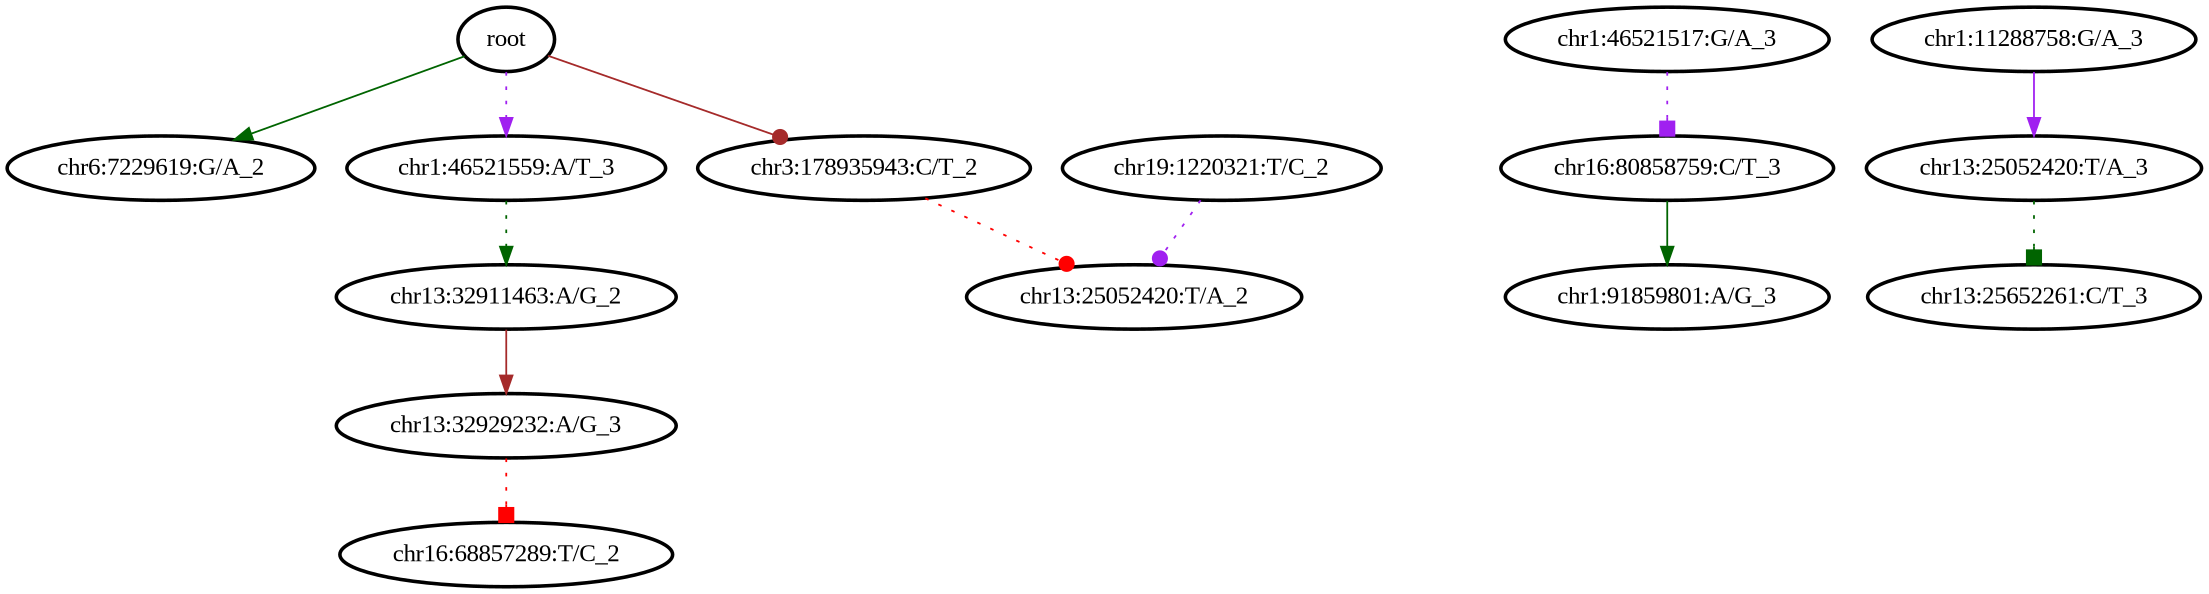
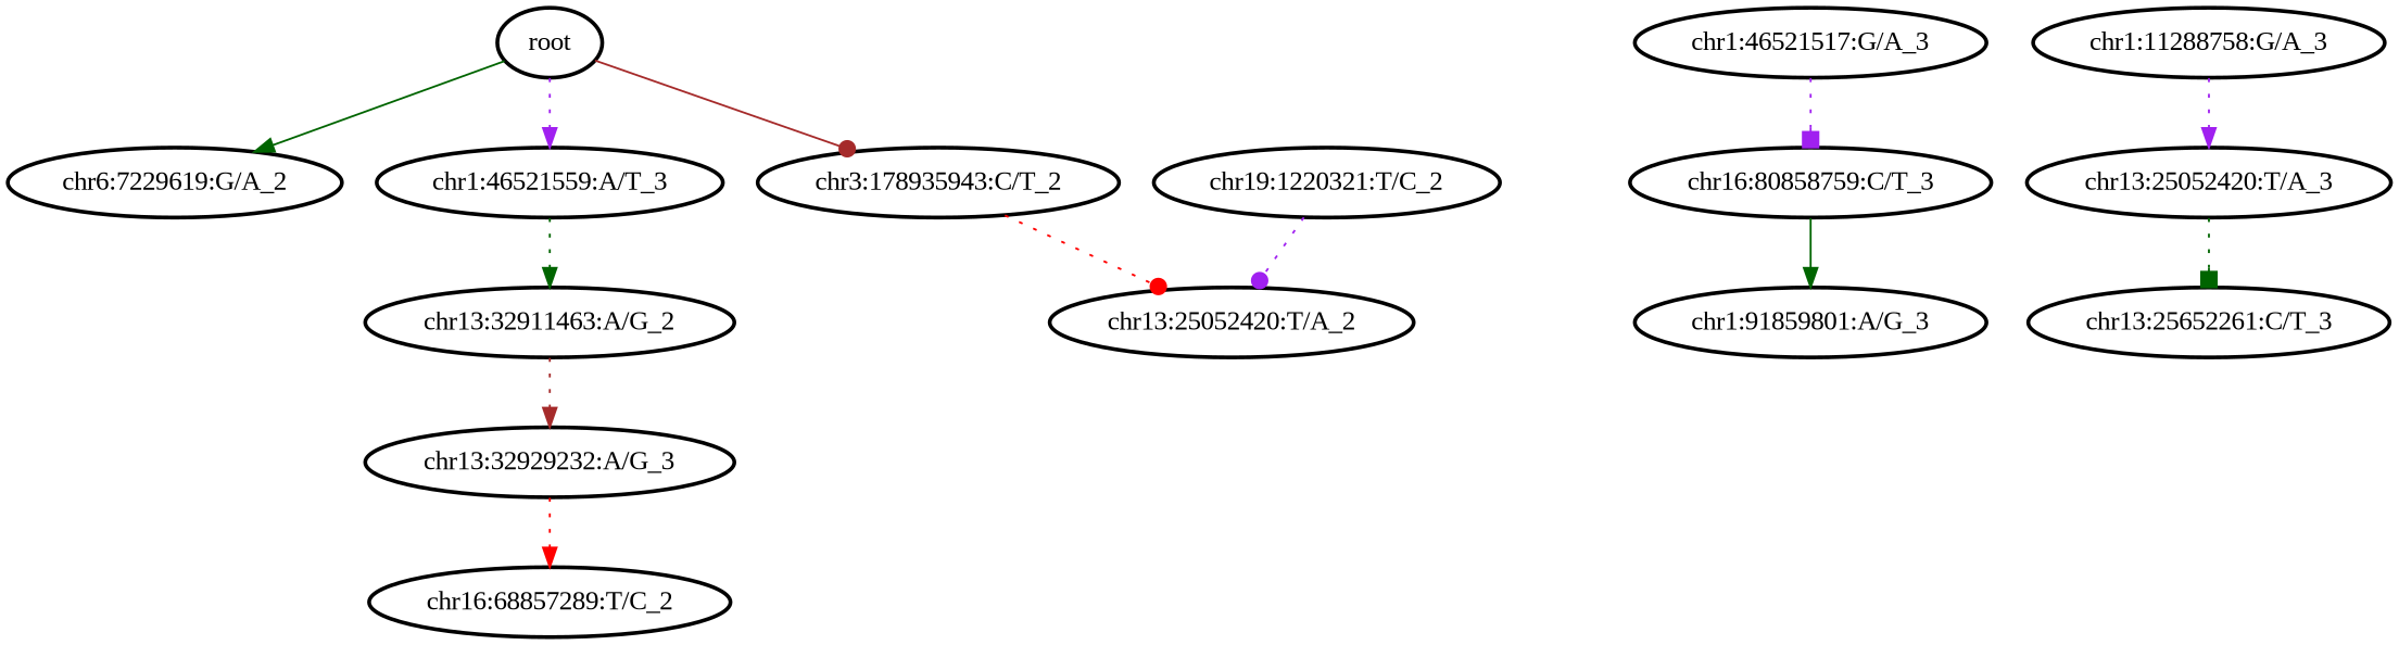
  digraph {
    fontname="Liberation Serif"
    rankdir=TB
    node [fontname="Liberation Serif" style=bold]
    edge [arrowhead=normal color=darkgreen fontname="Liberation Serif" style=dotted]
    n1 [label=root]
    n2 [label="chr6:7229619:G/A_2"]
    n3 [label="chr1:46521559:A/T_3"]
    n4 [label="chr3:178935943:C/T_2"]
    n5 [label="chr13:32911463:A/G_2"]
    n6 [label="chr13:25052420:T/A_2"]
    n7 [label="chr13:32929232:A/G_3"]
    n8 [label="chr16:68857289:T/C_2"]
    n9 [label="chr1:46521517:G/A_3"]
    n10 [label="chr16:80858759:C/T_3"]
    n11 [label="chr1:91859801:A/G_3"]
    n12 [label="chr1:11288758:G/A_3"]
    n13 [label="chr13:25052420:T/A_3"]
    n14 [label="chr13:25652261:C/T_3"]
    n15 [label="chr19:1220321:T/C_2"]
    n1 -> n2 [style=solid]
    n1 -> n3 [color=purple]
    n1 -> n4 [arrowhead=dot color=brown style=solid]
    n3 -> n5
    n4 -> n6 [arrowhead=dot color=red]
-   n5 -> n7 [color=brown style=solid]
-   n7 -> n8 [arrowhead=box color=red]
+   n5 -> n7 [color=brown]
+   n7 -> n8 [color=red]
    n9 -> n10 [arrowhead=box color=purple]
    n10 -> n11 [style=solid]
-   n12 -> n13 [color=purple style=solid]
+   n12 -> n13 [color=purple]
    n13 -> n14 [arrowhead=box]
    n15 -> n6 [arrowhead=dot color=purple]
  }
